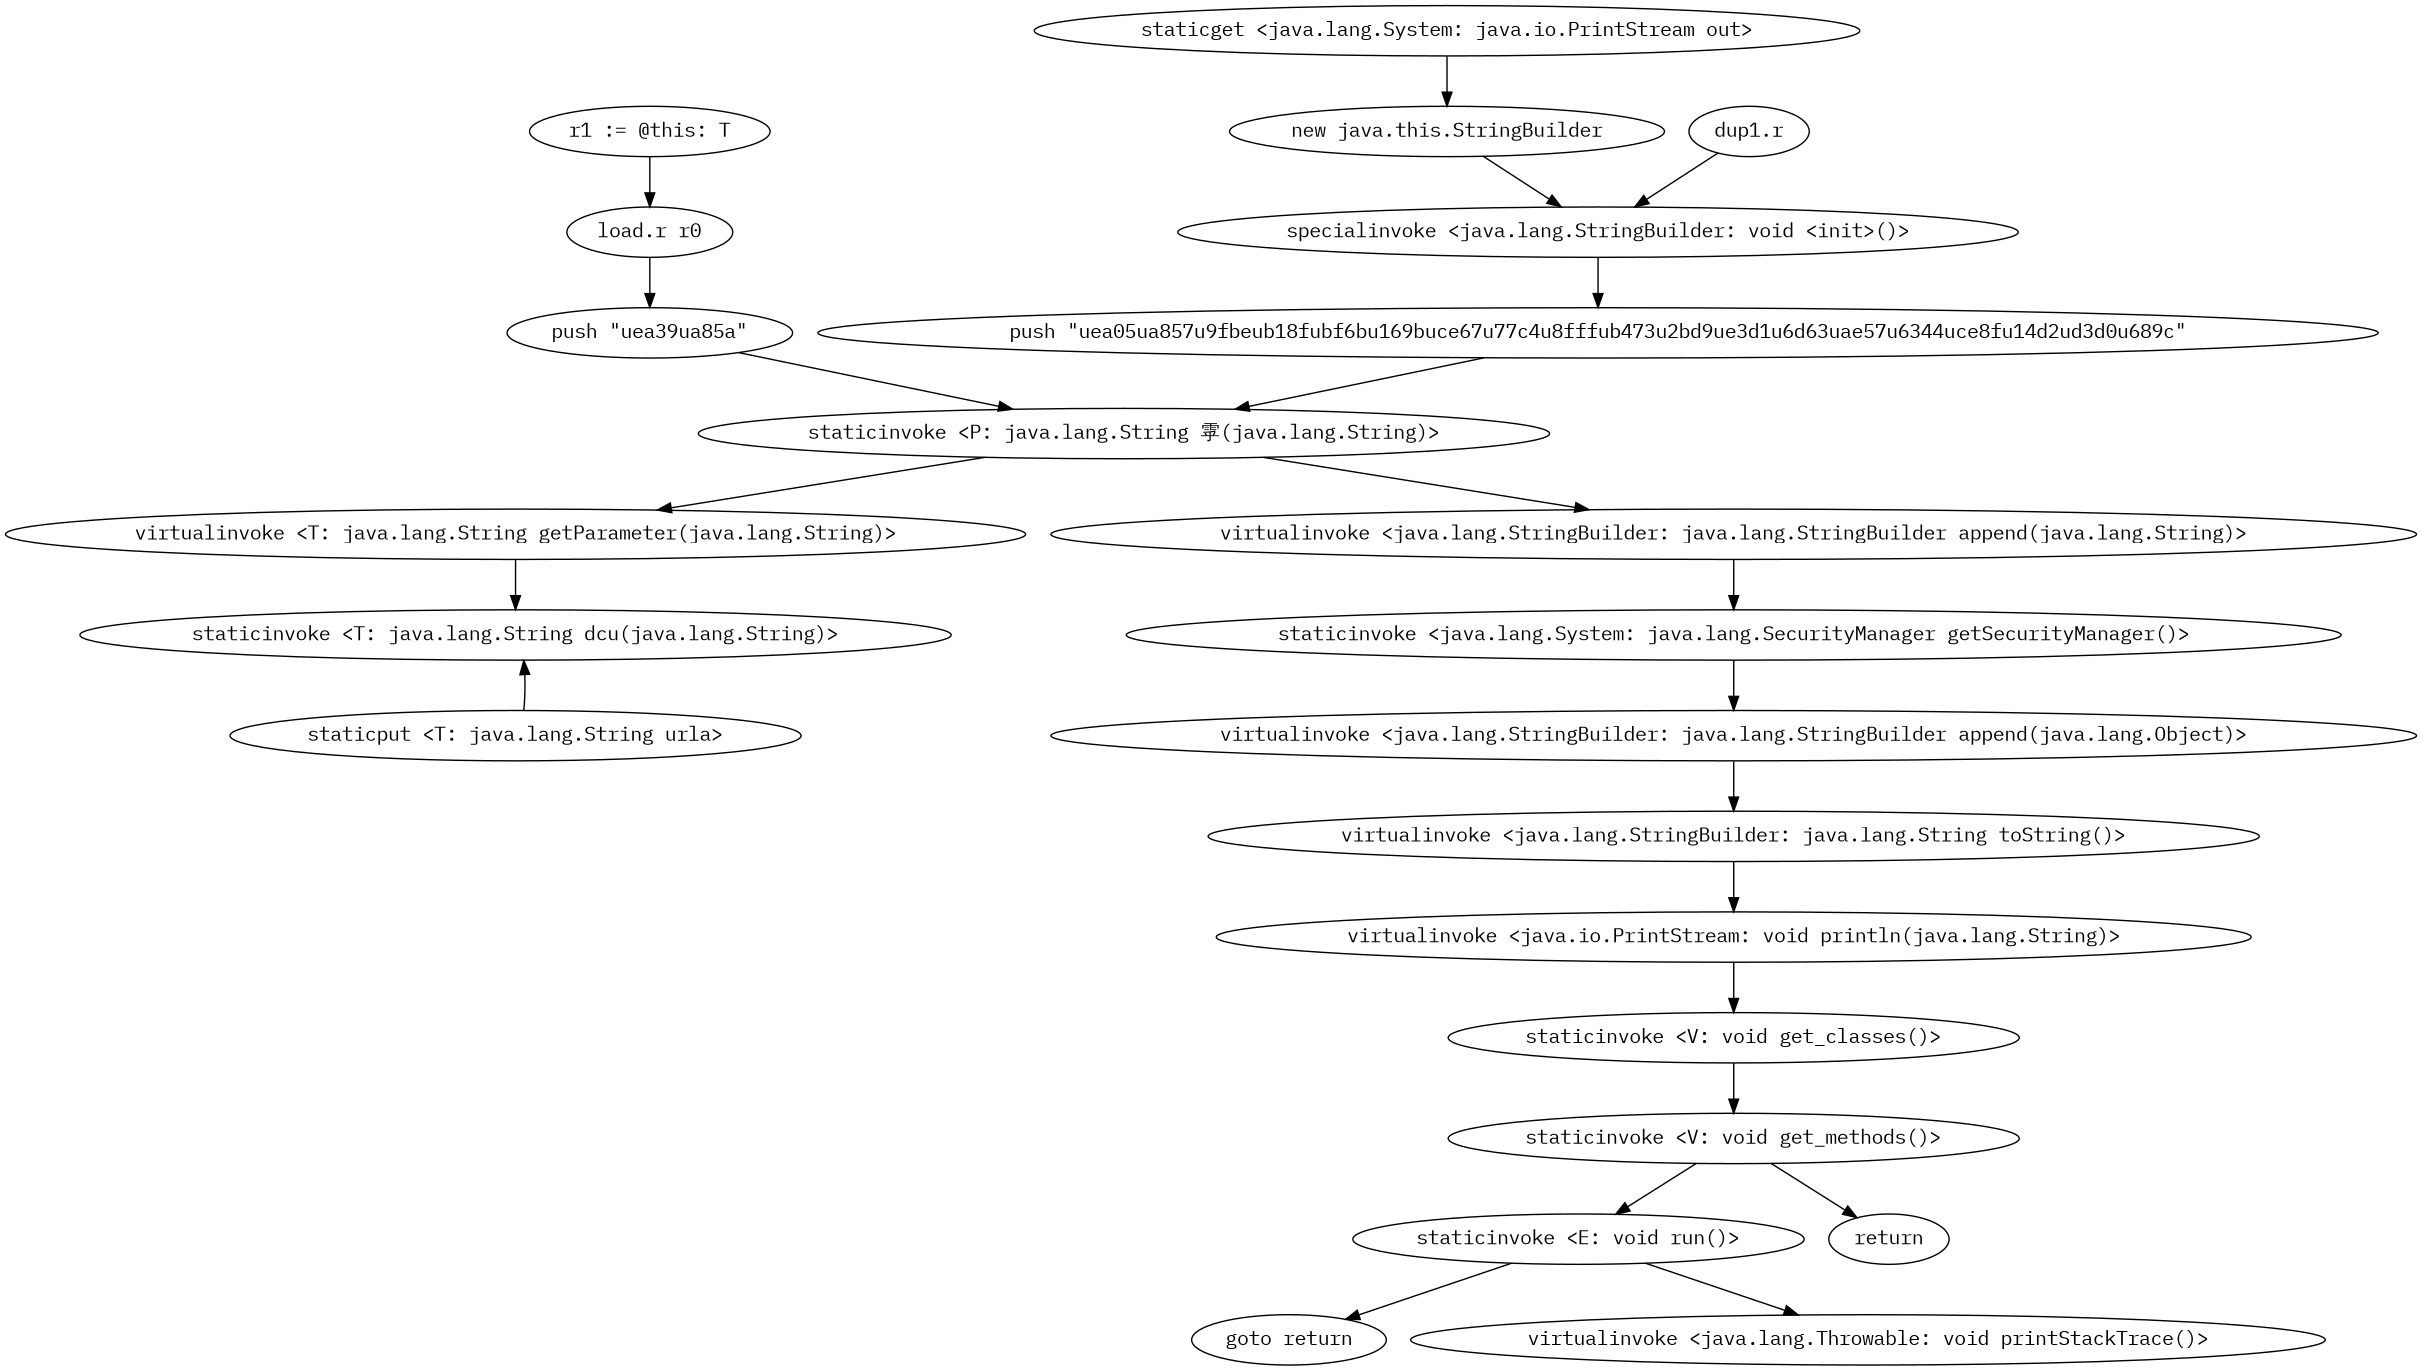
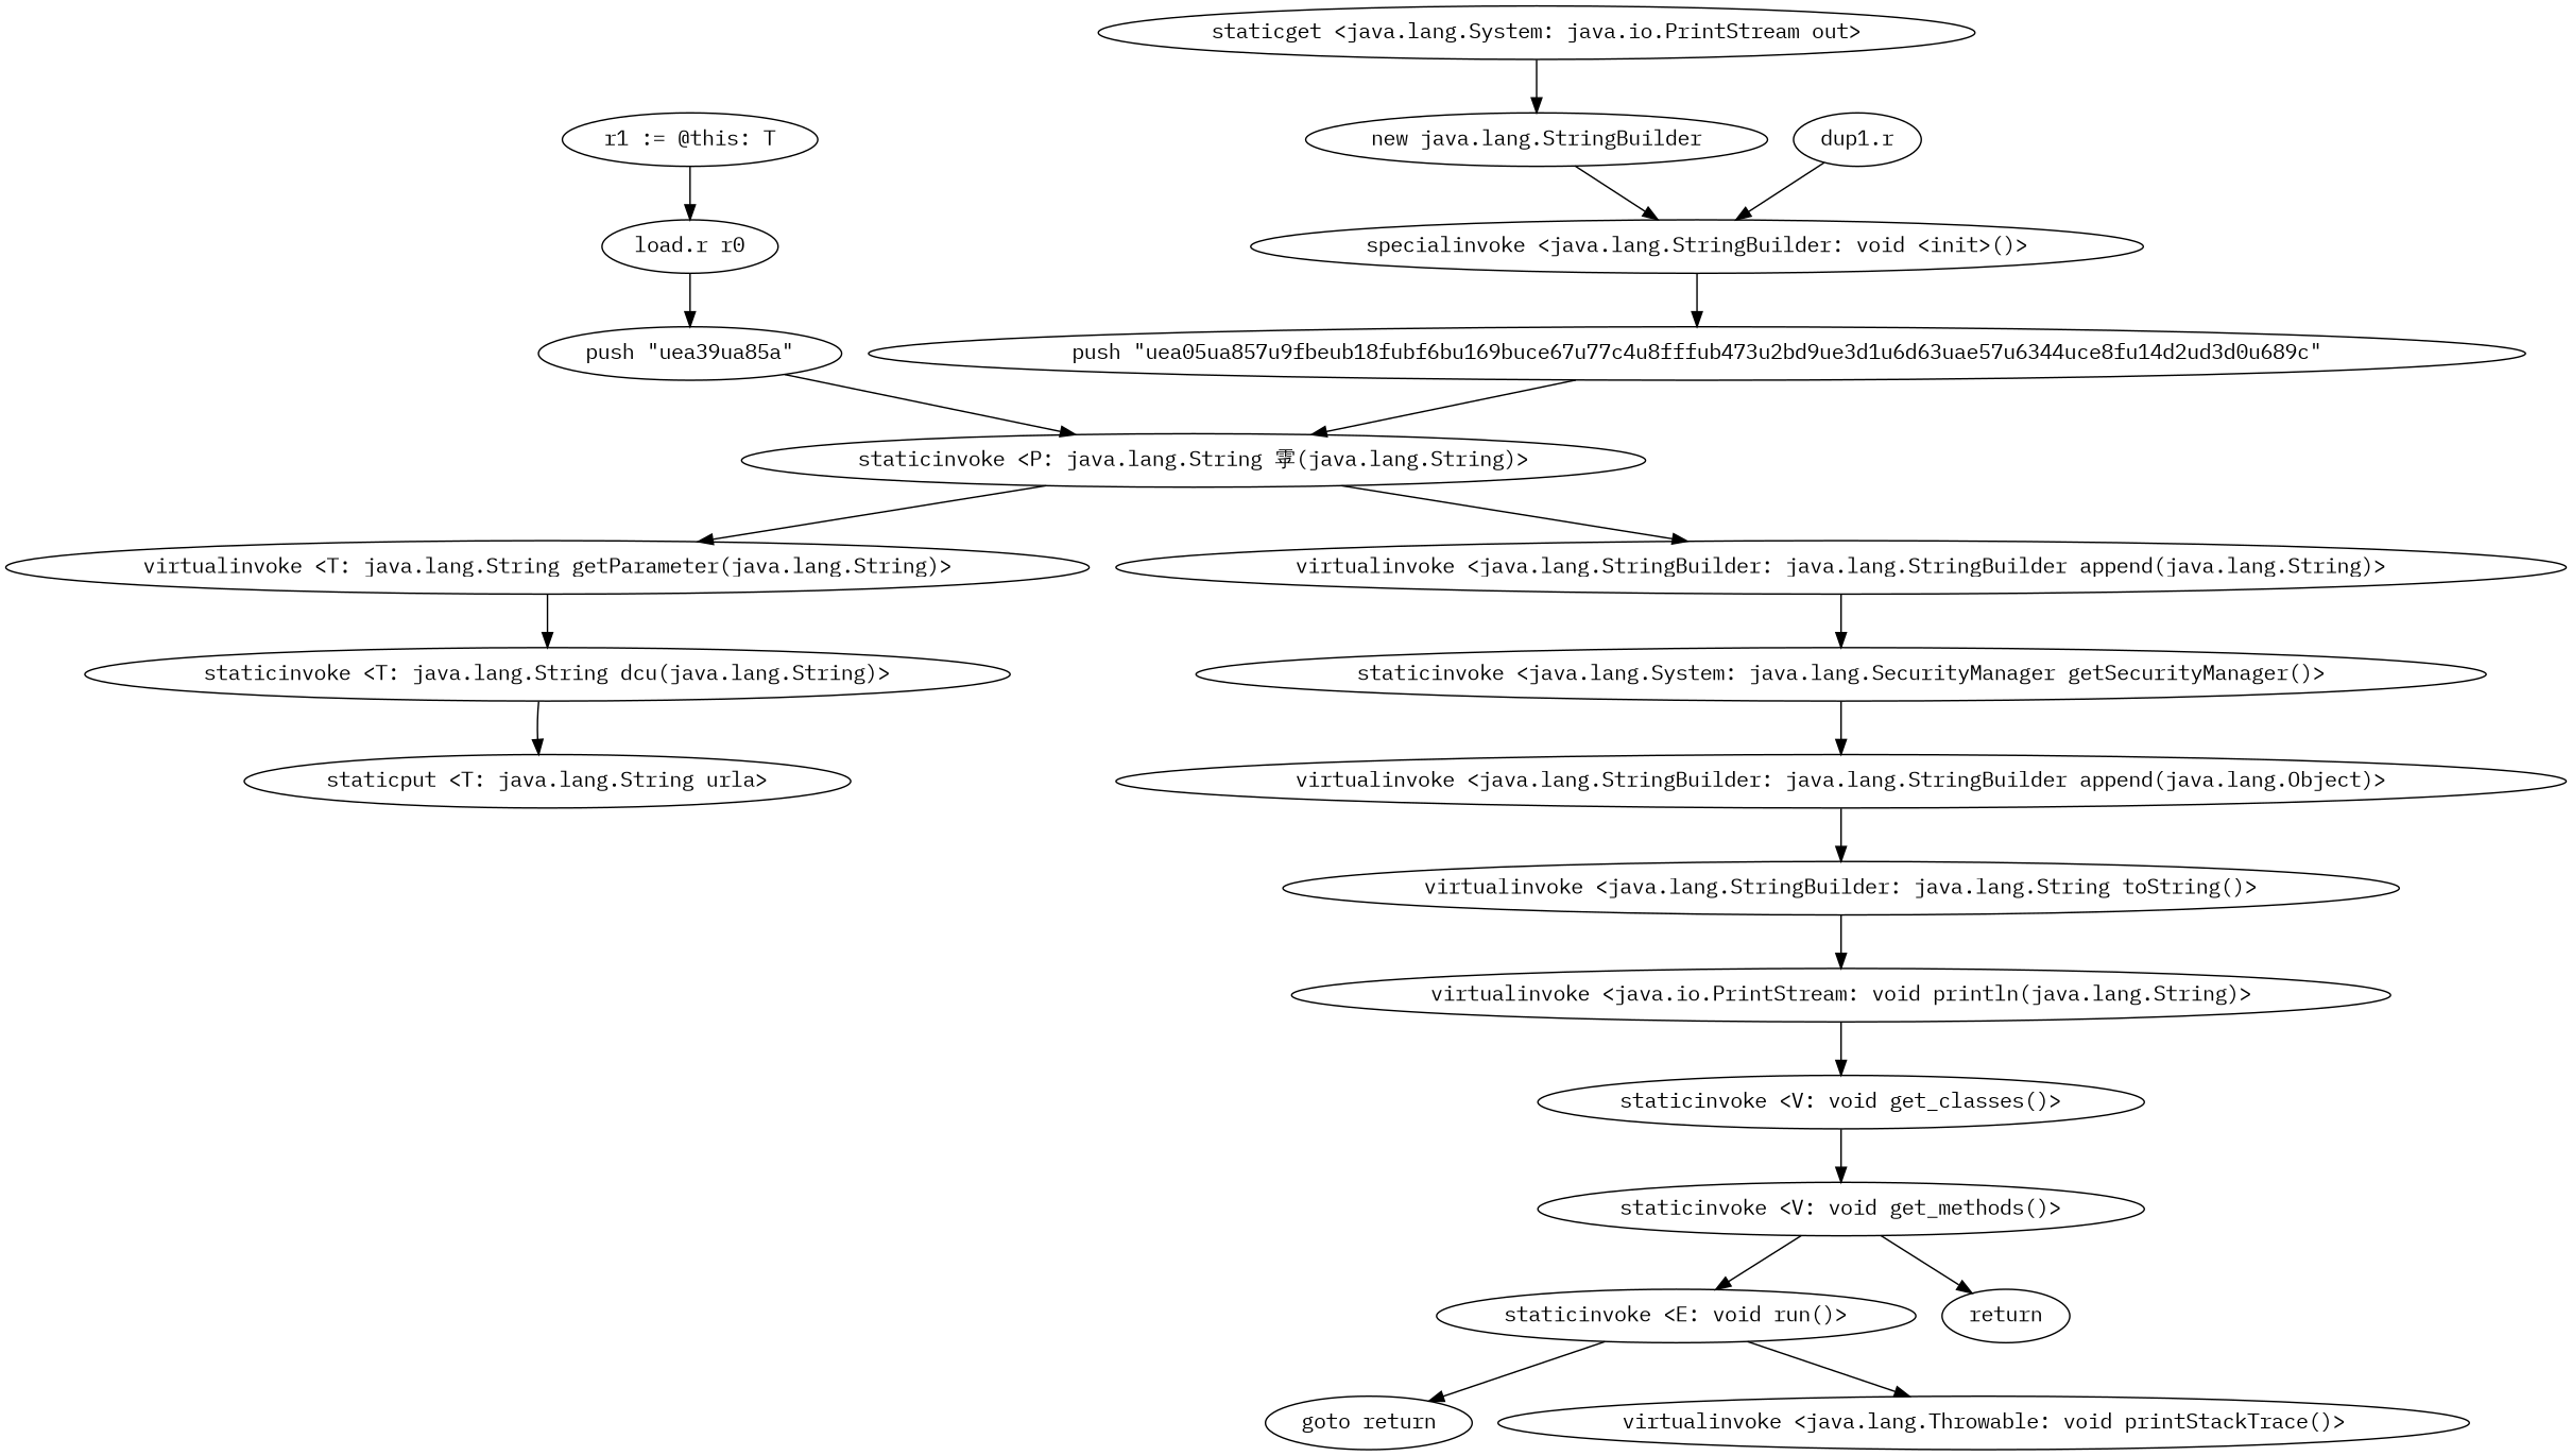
  digraph {
    fontname="IBM Plex Mono"
    node [fontname="IBM Plex Mono"]
    edge [fontname="IBM Plex Mono"]
    n1 [label="r1 := @this: T"]
    "load.r r0"
    "push \"\uea39\ua85a\""
    "staticinvoke <P: java.lang.String 雽(java.lang.String)>"
    "virtualinvoke <T: java.lang.String getParameter(java.lang.String)>"
    "virtualinvoke <java.lang.StringBuilder: java.lang.StringBuilder append(java.lang.String)>"
    "staticinvoke <T: java.lang.String dcu(java.lang.String)>"
    "staticinvoke <java.lang.System: java.lang.SecurityManager getSecurityManager()>"
    "staticput <T: java.lang.String urla>"
    "staticget <java.lang.System: java.io.PrintStream out>"
-   "new java.lang.StringBuilder" [label="new java.this.StringBuilder"]
+   "new java.lang.StringBuilder"
    "specialinvoke <java.lang.StringBuilder: void <init>()>"
    "dup1.r"
    "push \"\uea05\ua857\u9fbe\ub18f\ubf6b\u169b\uce67\u77c4\u8fff\ub473\u2bd9\ue3d1\u6d63\uae57\u6344\uce8f\u14d2\ud3d0\u689c\""
    "virtualinvoke <java.lang.StringBuilder: java.lang.StringBuilder append(java.lang.Object)>"
    "virtualinvoke <java.lang.StringBuilder: java.lang.String toString()>"
    "virtualinvoke <java.io.PrintStream: void println(java.lang.String)>"
    "staticinvoke <V: void get_classes()>"
    "staticinvoke <V: void get_methods()>"
    "staticinvoke <E: void run()>"
    return
    "goto return"
    "virtualinvoke <java.lang.Throwable: void printStackTrace()>"
    n1 -> "load.r r0"
    "load.r r0" -> "push \"\uea39\ua85a\""
    "push \"\uea39\ua85a\"" -> "staticinvoke <P: java.lang.String 雽(java.lang.String)>"
    "staticinvoke <P: java.lang.String 雽(java.lang.String)>" -> "virtualinvoke <T: java.lang.String getParameter(java.lang.String)>"
    "staticinvoke <P: java.lang.String 雽(java.lang.String)>" -> "virtualinvoke <java.lang.StringBuilder: java.lang.StringBuilder append(java.lang.String)>"
    "virtualinvoke <T: java.lang.String getParameter(java.lang.String)>" -> "staticinvoke <T: java.lang.String dcu(java.lang.String)>"
    "virtualinvoke <java.lang.StringBuilder: java.lang.StringBuilder append(java.lang.String)>" -> "staticinvoke <java.lang.System: java.lang.SecurityManager getSecurityManager()>"
-   "staticput <T: java.lang.String urla>" -> "staticinvoke <T: java.lang.String dcu(java.lang.String)>"
+   "staticinvoke <T: java.lang.String dcu(java.lang.String)>" -> "staticput <T: java.lang.String urla>"
    "staticinvoke <java.lang.System: java.lang.SecurityManager getSecurityManager()>" -> "virtualinvoke <java.lang.StringBuilder: java.lang.StringBuilder append(java.lang.Object)>"
    "staticget <java.lang.System: java.io.PrintStream out>" -> "new java.lang.StringBuilder"
    "new java.lang.StringBuilder" -> "specialinvoke <java.lang.StringBuilder: void <init>()>"
    "specialinvoke <java.lang.StringBuilder: void <init>()>" -> "push \"\uea05\ua857\u9fbe\ub18f\ubf6b\u169b\uce67\u77c4\u8fff\ub473\u2bd9\ue3d1\u6d63\uae57\u6344\uce8f\u14d2\ud3d0\u689c\""
    "dup1.r" -> "specialinvoke <java.lang.StringBuilder: void <init>()>"
    "push \"\uea05\ua857\u9fbe\ub18f\ubf6b\u169b\uce67\u77c4\u8fff\ub473\u2bd9\ue3d1\u6d63\uae57\u6344\uce8f\u14d2\ud3d0\u689c\"" -> "staticinvoke <P: java.lang.String 雽(java.lang.String)>"
    "virtualinvoke <java.lang.StringBuilder: java.lang.StringBuilder append(java.lang.Object)>" -> "virtualinvoke <java.lang.StringBuilder: java.lang.String toString()>"
    "virtualinvoke <java.lang.StringBuilder: java.lang.String toString()>" -> "virtualinvoke <java.io.PrintStream: void println(java.lang.String)>"
    "virtualinvoke <java.io.PrintStream: void println(java.lang.String)>" -> "staticinvoke <V: void get_classes()>"
    "staticinvoke <V: void get_classes()>" -> "staticinvoke <V: void get_methods()>"
    "staticinvoke <V: void get_methods()>" -> "staticinvoke <E: void run()>"
    "staticinvoke <V: void get_methods()>" -> return
    "staticinvoke <E: void run()>" -> "goto return"
    "staticinvoke <E: void run()>" -> "virtualinvoke <java.lang.Throwable: void printStackTrace()>"
  }
